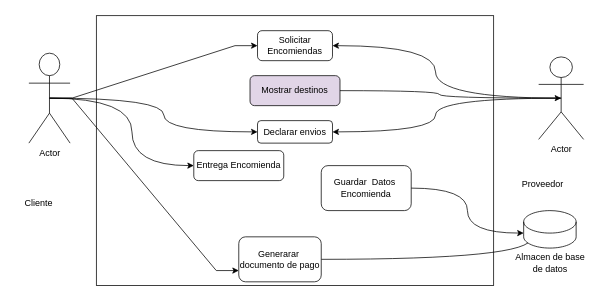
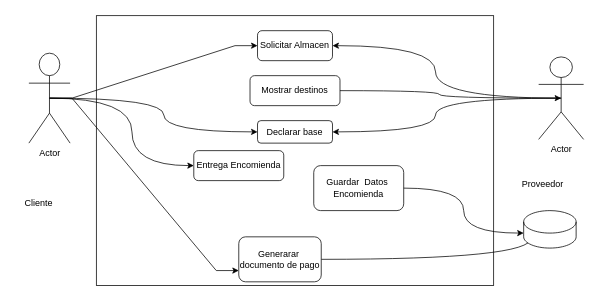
  <mxCell id="0" />
  <mxCell id="1" parent="0" />
  <mxCell id="2" value="" style="rounded=0;whiteSpace=wrap;html=1;" vertex="1" parent="1"><mxGeometry x="128" y="20" width="530" height="360" as="geometry" /></mxCell>
  <mxCell id="3" value="Cliente&lt;br&gt;" style="text;html=1;align=center;verticalAlign=middle;resizable=0;points=[];autosize=1;strokeColor=none;fillColor=none;" vertex="1" parent="1"><mxGeometry x="20.5" y="255" width="60" height="30" as="geometry" /></mxCell>
  <mxCell id="4" style="edgeStyle=entityRelationEdgeStyle;rounded=0;orthogonalLoop=1;jettySize=auto;html=1;exitX=0.5;exitY=0.5;exitDx=0;exitDy=0;exitPerimeter=0;entryX=0;entryY=0.5;entryDx=0;entryDy=0;" edge="1" parent="1" source="8" target="9"><mxGeometry relative="1" as="geometry" /></mxCell>
  <mxCell id="5" style="edgeStyle=orthogonalEdgeStyle;rounded=0;orthogonalLoop=1;jettySize=auto;html=1;exitX=0.5;exitY=0.5;exitDx=0;exitDy=0;exitPerimeter=0;entryX=0;entryY=0.5;entryDx=0;entryDy=0;curved=1;" edge="1" parent="1" source="8" target="10"><mxGeometry relative="1" as="geometry" /></mxCell>
  <mxCell id="6" style="edgeStyle=orthogonalEdgeStyle;rounded=0;orthogonalLoop=1;jettySize=auto;html=1;exitX=0.5;exitY=0.5;exitDx=0;exitDy=0;exitPerimeter=0;entryX=0;entryY=0.5;entryDx=0;entryDy=0;curved=1;" edge="1" parent="1" source="8" target="11"><mxGeometry relative="1" as="geometry" /></mxCell>
  <mxCell id="7" style="edgeStyle=entityRelationEdgeStyle;rounded=0;orthogonalLoop=1;jettySize=auto;html=1;exitX=0.5;exitY=0.5;exitDx=0;exitDy=0;exitPerimeter=0;entryX=0;entryY=0.75;entryDx=0;entryDy=0;" edge="1" parent="1" source="8" target="13"><mxGeometry relative="1" as="geometry" /></mxCell>
  <mxCell id="8" value="Actor" style="shape=umlActor;verticalLabelPosition=bottom;verticalAlign=top;html=1;outlineConnect=0;" vertex="1" parent="1"><mxGeometry x="38" y="70" width="55" height="120" as="geometry" /></mxCell>
- <mxCell id="9" value="Solicitar Encomiendas" style="rounded=1;whiteSpace=wrap;html=1;" vertex="1" parent="1"><mxGeometry x="343" y="40" width="100" height="40" as="geometry" /></mxCell>
- <mxCell id="10" value="Declarar envios" style="rounded=1;whiteSpace=wrap;html=1;" vertex="1" parent="1"><mxGeometry x="343" y="160" width="100" height="30" as="geometry" /></mxCell>
+ <mxCell id="9" value="Solicitar Almacen" style="rounded=1;whiteSpace=wrap;html=1;" vertex="1" parent="1"><mxGeometry x="343" y="40" width="100" height="40" as="geometry" /></mxCell>
+ <mxCell id="10" value="Declarar base" style="rounded=1;whiteSpace=wrap;html=1;" vertex="1" parent="1"><mxGeometry x="343" y="160" width="100" height="30" as="geometry" /></mxCell>
  <mxCell id="11" value="Entrega Encomienda" style="rounded=1;whiteSpace=wrap;html=1;" vertex="1" parent="1"><mxGeometry x="258" y="200" width="120" height="40" as="geometry" /></mxCell>
  <mxCell id="12" style="edgeStyle=orthogonalEdgeStyle;rounded=0;orthogonalLoop=1;jettySize=auto;html=1;exitX=1;exitY=0.5;exitDx=0;exitDy=0;curved=1;" edge="1" parent="1" source="13"><mxGeometry relative="1" as="geometry"><mxPoint x="708" y="310" as="targetPoint" /></mxGeometry></mxCell>
  <mxCell id="13" value="Generarar&amp;nbsp; documento de pago" style="rounded=1;whiteSpace=wrap;html=1;" vertex="1" parent="1"><mxGeometry x="318" y="315" width="110" height="60" as="geometry" /></mxCell>
  <mxCell id="14" style="edgeStyle=orthogonalEdgeStyle;rounded=0;orthogonalLoop=1;jettySize=auto;html=1;exitX=0.5;exitY=0.5;exitDx=0;exitDy=0;exitPerimeter=0;entryX=1;entryY=0.5;entryDx=0;entryDy=0;curved=1;" edge="1" parent="1" source="16" target="10"><mxGeometry relative="1" as="geometry" /></mxCell>
  <mxCell id="15" style="edgeStyle=orthogonalEdgeStyle;rounded=0;orthogonalLoop=1;jettySize=auto;html=1;exitX=0.5;exitY=0.5;exitDx=0;exitDy=0;exitPerimeter=0;entryX=1;entryY=0.5;entryDx=0;entryDy=0;curved=1;" edge="1" parent="1" source="16" target="9"><mxGeometry relative="1" as="geometry" /></mxCell>
  <mxCell id="16" value="Actor" style="shape=umlActor;verticalLabelPosition=bottom;verticalAlign=top;html=1;outlineConnect=0;" vertex="1" parent="1"><mxGeometry x="718" y="75" width="60" height="110" as="geometry" /></mxCell>
  <mxCell id="17" value="Proveedor" style="text;html=1;align=center;verticalAlign=middle;resizable=0;points=[];autosize=1;strokeColor=none;fillColor=none;" vertex="1" parent="1"><mxGeometry x="683" y="230" width="80" height="30" as="geometry" /></mxCell>
- <mxCell id="18" value="Mostrar destinos" style="rounded=1;whiteSpace=wrap;html=1;fillColor=#e1d5e7;" vertex="1" parent="1"><mxGeometry x="333" y="100" width="120" height="40" as="geometry" /></mxCell>
+ <mxCell id="18" value="Mostrar destinos" style="rounded=1;whiteSpace=wrap;html=1;" vertex="1" parent="1"><mxGeometry x="333" y="100" width="120" height="40" as="geometry" /></mxCell>
  <mxCell id="19" value="" style="shape=cylinder3;whiteSpace=wrap;html=1;boundedLbl=1;backgroundOutline=1;size=15;" vertex="1" parent="1"><mxGeometry x="698" y="280" width="70" height="50" as="geometry" /></mxCell>
- <mxCell id="20" value="Almacen de base &lt;br&gt;de datos" style="text;html=1;align=center;verticalAlign=middle;resizable=0;points=[];autosize=1;strokeColor=none;fillColor=none;" vertex="1" parent="1"><mxGeometry x="673" y="330" width="120" height="40" as="geometry" /></mxCell>
- <mxCell id="21" value="Guardar&amp;nbsp; Datos&amp;nbsp; Encomienda" style="rounded=1;whiteSpace=wrap;html=1;" vertex="1" parent="1"><mxGeometry x="428" y="220" width="120" height="60" as="geometry" /></mxCell>
+ <mxCell id="21" value="Guardar&amp;nbsp; Datos&amp;nbsp; Encomienda" style="rounded=1;whiteSpace=wrap;html=1;" vertex="1" parent="1"><mxGeometry x="418" y="220" width="120" height="60" as="geometry" /></mxCell>
  <mxCell id="22" style="edgeStyle=orthogonalEdgeStyle;rounded=0;orthogonalLoop=1;jettySize=auto;html=1;exitX=1;exitY=0.5;exitDx=0;exitDy=0;entryX=0;entryY=0;entryDx=0;entryDy=30;entryPerimeter=0;curved=1;" edge="1" parent="1" source="21" target="19"><mxGeometry relative="1" as="geometry" /></mxCell>
  <mxCell id="23" style="edgeStyle=orthogonalEdgeStyle;rounded=0;orthogonalLoop=1;jettySize=auto;html=1;exitX=1;exitY=0.5;exitDx=0;exitDy=0;entryX=0.5;entryY=0.5;entryDx=0;entryDy=0;entryPerimeter=0;curved=1;" edge="1" parent="1" source="18" target="16"><mxGeometry relative="1" as="geometry" /></mxCell>
